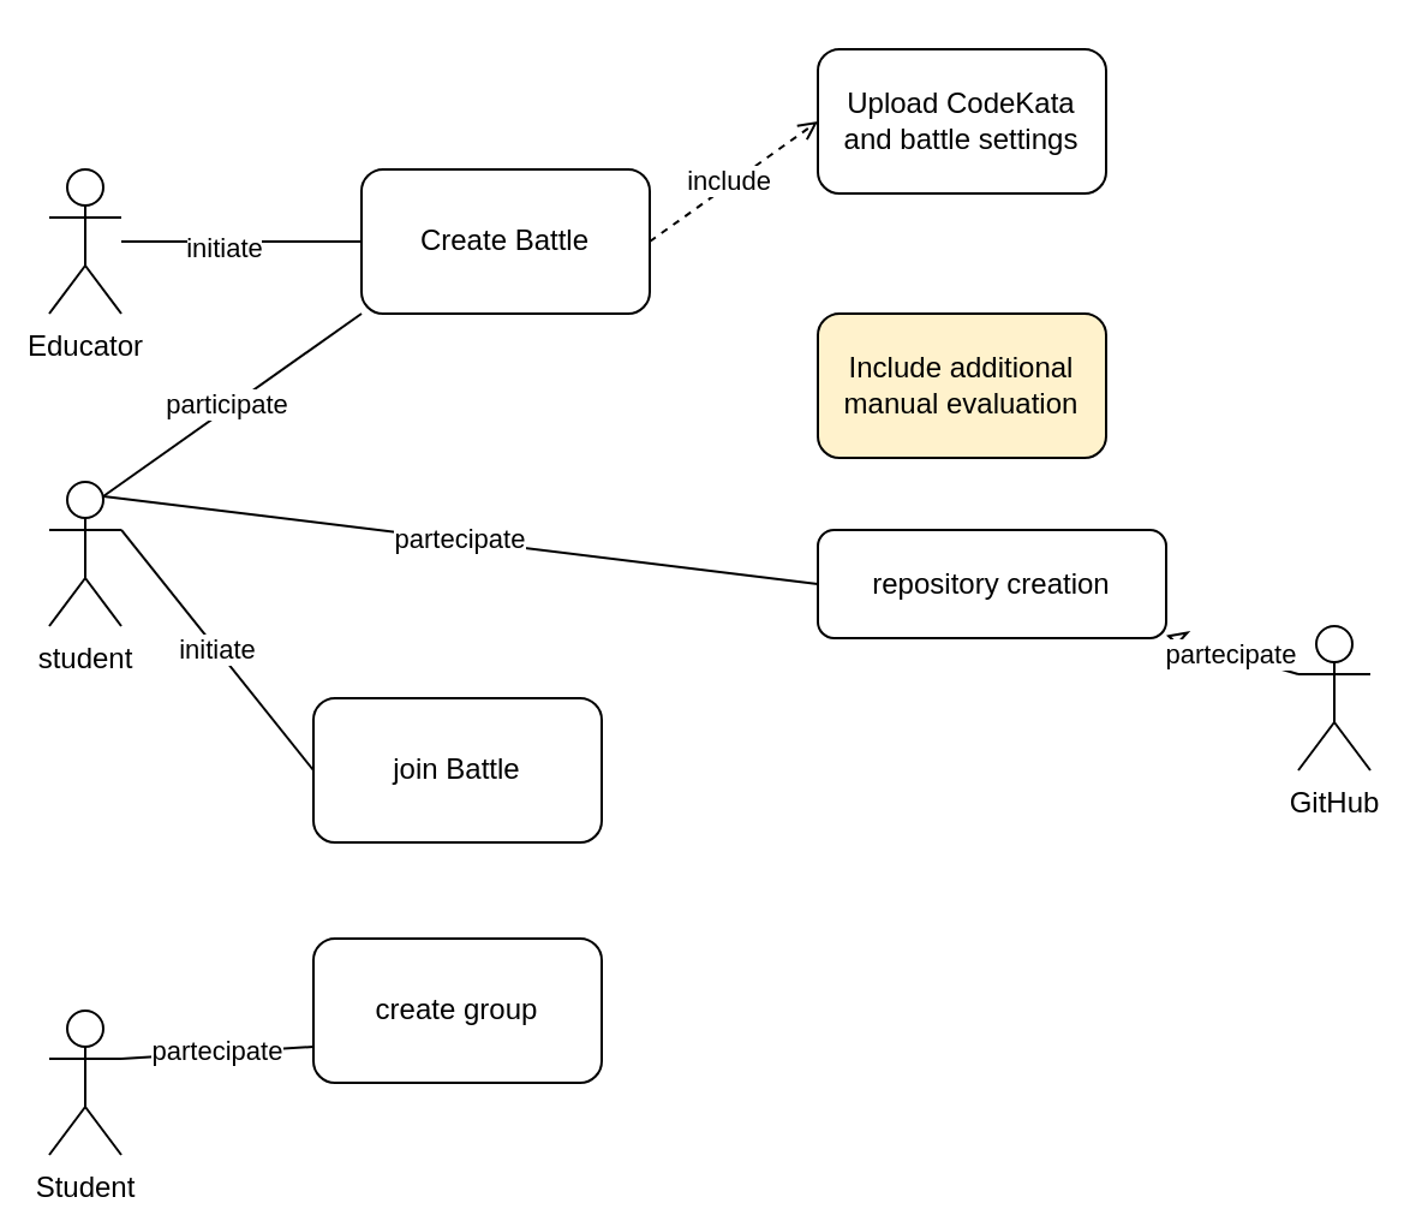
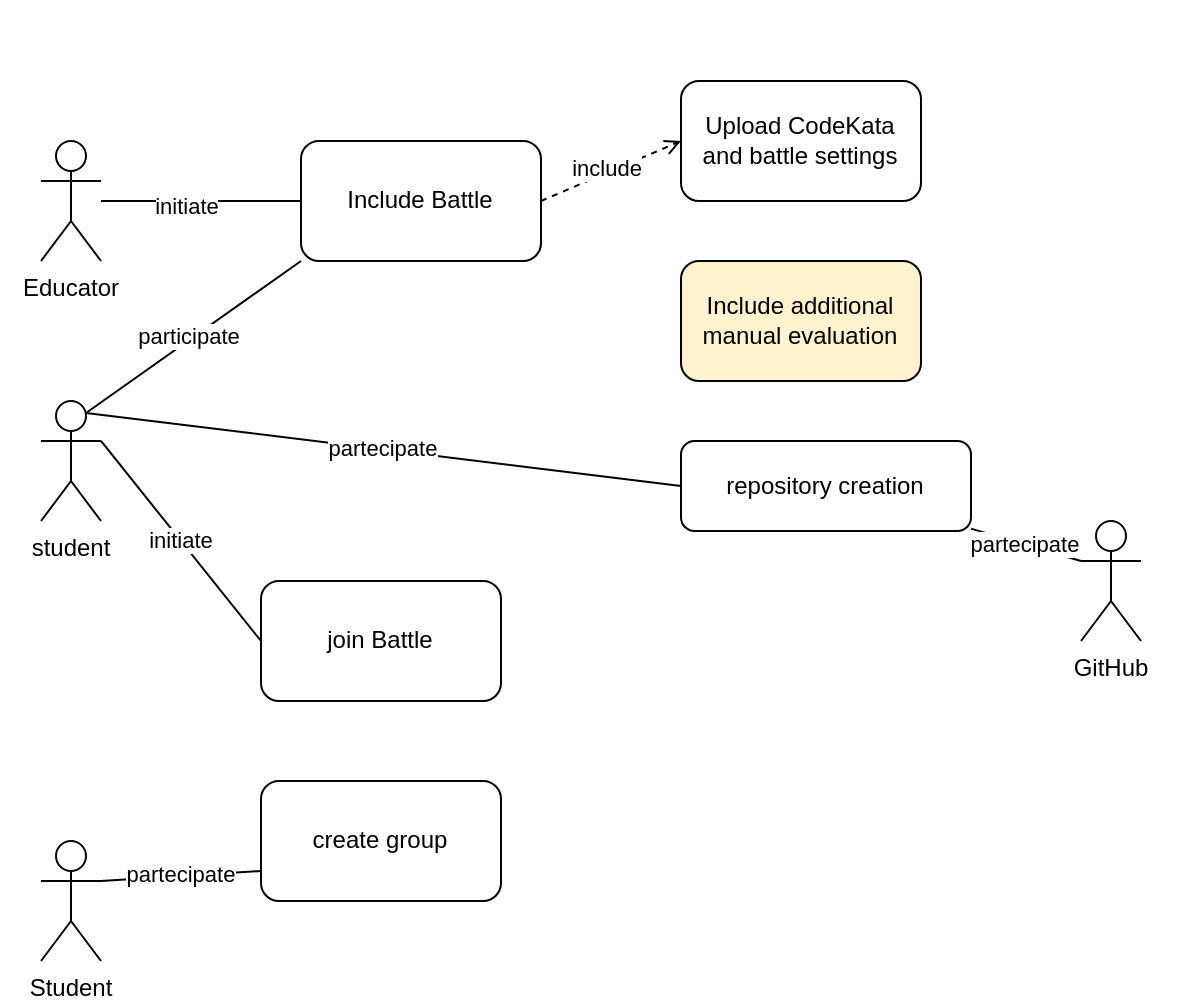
  <mxCell id="0" />
  <mxCell id="1" parent="0" />
  <mxCell id="2" value="Educator" style="shape=umlActor;verticalLabelPosition=bottom;verticalAlign=top;html=1;outlineConnect=0;" vertex="1" parent="1"><mxGeometry x="20" y="70" width="30" height="60" as="geometry" /></mxCell>
  <mxCell id="3" value="initiate" style="rounded=0;orthogonalLoop=1;jettySize=auto;html=1;exitX=1;exitY=0.333;exitDx=0;exitDy=0;exitPerimeter=0;entryX=0;entryY=0.5;entryDx=0;entryDy=0;endArrow=none;endFill=0;" edge="1" parent="1" source="5" target="19"><mxGeometry relative="1" as="geometry" /></mxCell>
  <mxCell id="4" value="partecipate" style="rounded=0;orthogonalLoop=1;jettySize=auto;html=1;exitX=0.75;exitY=0.1;exitDx=0;exitDy=0;exitPerimeter=0;entryX=0;entryY=0.5;entryDx=0;entryDy=0;endArrow=none;endFill=0;" edge="1" parent="1" source="5" target="21"><mxGeometry relative="1" as="geometry" /></mxCell>
  <mxCell id="5" value="student" style="shape=umlActor;verticalLabelPosition=bottom;verticalAlign=top;html=1;outlineConnect=0;" vertex="1" parent="1"><mxGeometry x="20" y="200" width="30" height="60" as="geometry" /></mxCell>
- <mxCell id="6" value="partecipate" style="rounded=0;orthogonalLoop=1;jettySize=auto;html=1;exitX=0;exitY=0.333;exitDx=0;exitDy=0;exitPerimeter=0;endArrow=classic;endFill=0;" edge="1" parent="1" source="7" target="21"><mxGeometry relative="1" as="geometry" /></mxCell>
+ <mxCell id="6" value="partecipate" style="rounded=0;orthogonalLoop=1;jettySize=auto;html=1;exitX=0;exitY=0.333;exitDx=0;exitDy=0;exitPerimeter=0;endArrow=none;endFill=0;" edge="1" parent="1" source="7" target="21"><mxGeometry relative="1" as="geometry" /></mxCell>
  <mxCell id="7" value="GitHub" style="shape=umlActor;verticalLabelPosition=bottom;verticalAlign=top;html=1;outlineConnect=0;" vertex="1" parent="1"><mxGeometry x="540" y="260" width="30" height="60" as="geometry" /></mxCell>
  <mxCell id="8" value="partecipate" style="rounded=0;orthogonalLoop=1;jettySize=auto;html=1;exitX=1;exitY=0.333;exitDx=0;exitDy=0;exitPerimeter=0;entryX=0;entryY=0.75;entryDx=0;entryDy=0;endArrow=none;endFill=0;" edge="1" parent="1" source="9" target="20"><mxGeometry relative="1" as="geometry" /></mxCell>
  <mxCell id="9" value="Student" style="shape=umlActor;verticalLabelPosition=bottom;verticalAlign=top;html=1;outlineConnect=0;" vertex="1" parent="1"><mxGeometry x="20" y="420" width="30" height="60" as="geometry" /></mxCell>
- <mxCell id="10" value="Create Battle" style="rounded=1;whiteSpace=wrap;html=1;" vertex="1" parent="1"><mxGeometry x="150" y="70" width="120" height="60" as="geometry" /></mxCell>
+ <mxCell id="10" value="Include Battle" style="rounded=1;whiteSpace=wrap;html=1;" vertex="1" parent="1"><mxGeometry x="150" y="70" width="120" height="60" as="geometry" /></mxCell>
  <mxCell id="11" value="" style="endArrow=none;html=1;rounded=0;entryX=0;entryY=0.5;entryDx=0;entryDy=0;" edge="1" parent="1" source="2" target="10"><mxGeometry width="50" height="50" relative="1" as="geometry"><mxPoint x="100" y="140" as="sourcePoint" /><mxPoint x="340" y="240" as="targetPoint" /></mxGeometry></mxCell>
  <mxCell id="12" value="initiate" style="edgeLabel;html=1;align=center;verticalAlign=middle;resizable=0;points=[];" vertex="1" connectable="0" parent="11"><mxGeometry x="-0.16" y="-2" relative="1" as="geometry"><mxPoint as="offset" /></mxGeometry></mxCell>
- <mxCell id="13" value="Upload CodeKata and battle settings" style="rounded=1;whiteSpace=wrap;html=1;" vertex="1" parent="1"><mxGeometry x="340" y="20" width="120" height="60" as="geometry" /></mxCell>
+ <mxCell id="13" value="Upload CodeKata and battle settings" style="rounded=1;whiteSpace=wrap;html=1;" vertex="1" parent="1"><mxGeometry x="340" y="40" width="120" height="60" as="geometry" /></mxCell>
  <mxCell id="14" value="Include additional manual evaluation" style="rounded=1;whiteSpace=wrap;html=1;fillColor=#fff2cc;" vertex="1" parent="1"><mxGeometry x="340" y="130" width="120" height="60" as="geometry" /></mxCell>
  <mxCell id="15" value="" style="endArrow=open;dashed=1;html=1;rounded=0;exitX=1;exitY=0.5;exitDx=0;exitDy=0;entryX=0;entryY=0.5;entryDx=0;entryDy=0;endFill=0;" edge="1" parent="1" source="10" target="13"><mxGeometry width="50" height="50" relative="1" as="geometry"><mxPoint x="290" y="290" as="sourcePoint" /><mxPoint x="340" y="240" as="targetPoint" /></mxGeometry></mxCell>
  <mxCell id="16" value="include" style="edgeLabel;html=1;align=center;verticalAlign=middle;resizable=0;points=[];" vertex="1" connectable="0" parent="15"><mxGeometry x="-0.057" y="2" relative="1" as="geometry"><mxPoint as="offset" /></mxGeometry></mxCell>
  <mxCell id="17" value="" style="endArrow=none;html=1;rounded=0;exitX=0.75;exitY=0.1;exitDx=0;exitDy=0;exitPerimeter=0;entryX=0;entryY=1;entryDx=0;entryDy=0;" edge="1" parent="1" source="5" target="10"><mxGeometry width="50" height="50" relative="1" as="geometry"><mxPoint x="290" y="290" as="sourcePoint" /><mxPoint x="340" y="240" as="targetPoint" /></mxGeometry></mxCell>
  <mxCell id="18" value="participate" style="edgeLabel;html=1;align=center;verticalAlign=middle;resizable=0;points=[];" vertex="1" connectable="0" parent="17"><mxGeometry x="-0.032" y="2" relative="1" as="geometry"><mxPoint as="offset" /></mxGeometry></mxCell>
  <mxCell id="19" value="join Battle" style="rounded=1;whiteSpace=wrap;html=1;" vertex="1" parent="1"><mxGeometry x="130" y="290" width="120" height="60" as="geometry" /></mxCell>
  <mxCell id="20" value="create group" style="rounded=1;whiteSpace=wrap;html=1;" vertex="1" parent="1"><mxGeometry x="130" y="390" width="120" height="60" as="geometry" /></mxCell>
  <mxCell id="21" value="repository creation" style="rounded=1;whiteSpace=wrap;html=1;" vertex="1" parent="1"><mxGeometry x="340" y="220" width="145" height="45" as="geometry" /></mxCell>
